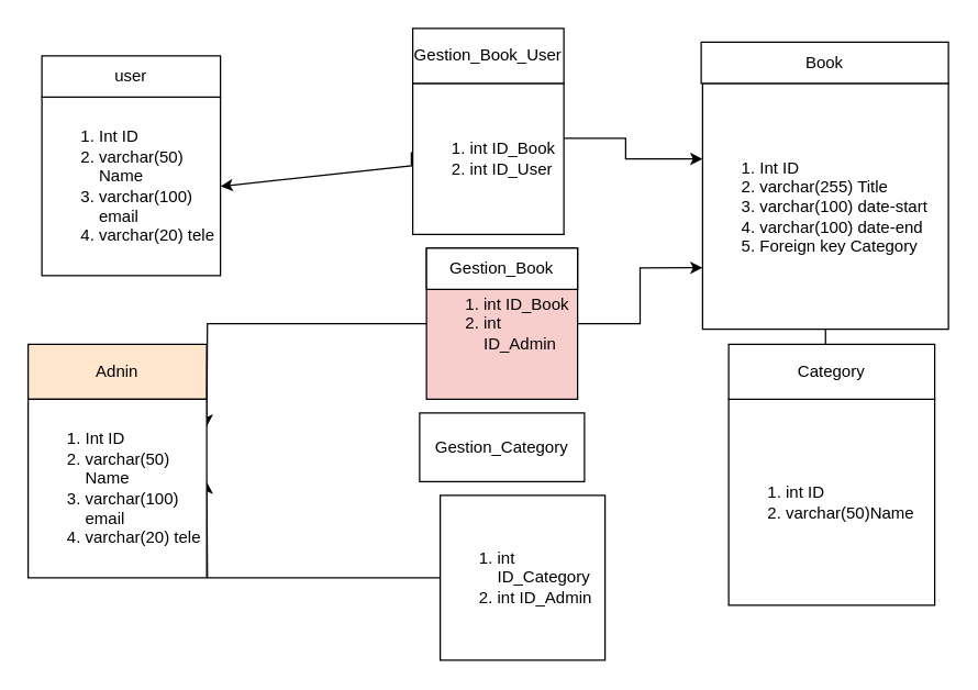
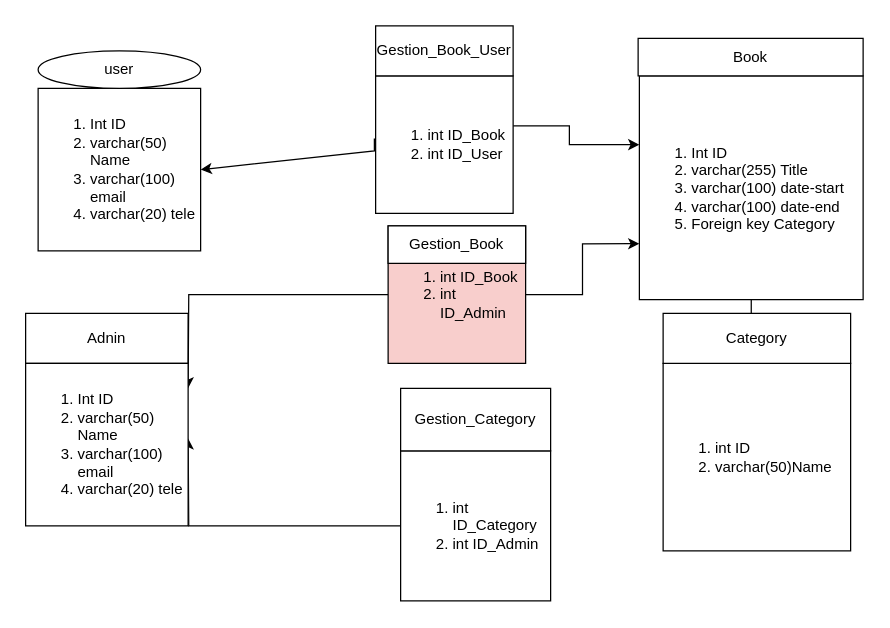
  <mxCell id="0" />
  <mxCell id="1" parent="0" />
  <mxCell id="2" value="&lt;ol&gt;&lt;li&gt;Int ID&lt;/li&gt;&lt;li&gt;varchar(50) Name&lt;/li&gt;&lt;li&gt;varchar(100) email&lt;/li&gt;&lt;li&gt;varchar(20) tele&lt;/li&gt;&lt;/ol&gt;" style="whiteSpace=wrap;html=1;aspect=fixed;align=left;" vertex="1" parent="1"><mxGeometry x="30" y="70" width="130" height="130" as="geometry" /></mxCell>
- <mxCell id="3" value="user" style="rounded=0;whiteSpace=wrap;html=1;" vertex="1" parent="1"><mxGeometry x="30" y="40" width="130" height="30" as="geometry" /></mxCell>
+ <mxCell id="3" value="user" style="ellipse;whiteSpace=wrap;html=1;" vertex="1" parent="1"><mxGeometry x="30" y="40" width="130" height="30" as="geometry" /></mxCell>
  <mxCell id="4" value="" style="edgeStyle=orthogonalEdgeStyle;rounded=0;orthogonalLoop=1;jettySize=auto;html=1;" edge="1" parent="1" source="5" target="9"><mxGeometry relative="1" as="geometry" /></mxCell>
  <mxCell id="5" value="&lt;ol&gt;&lt;li&gt;Int ID&lt;/li&gt;&lt;li&gt;varchar(255) Title&lt;/li&gt;&lt;li&gt;varchar(100) date-start&lt;/li&gt;&lt;li&gt;varchar(100) date-end&lt;/li&gt;&lt;li&gt;Foreign key Category&lt;/li&gt;&lt;/ol&gt;" style="whiteSpace=wrap;html=1;aspect=fixed;align=left;" vertex="1" parent="1"><mxGeometry x="511" y="60" width="179" height="179" as="geometry" /></mxCell>
  <mxCell id="6" value="Book" style="rounded=0;whiteSpace=wrap;html=1;" vertex="1" parent="1"><mxGeometry x="510" y="30" width="180" height="30" as="geometry" /></mxCell>
- <mxCell id="7" value="Adnin" style="rounded=0;whiteSpace=wrap;html=1;fillColor=#ffe6cc;" vertex="1" parent="1"><mxGeometry x="20" y="250" width="130" height="40" as="geometry" /></mxCell>
+ <mxCell id="7" value="Adnin" style="rounded=0;whiteSpace=wrap;html=1;" vertex="1" parent="1"><mxGeometry x="20" y="250" width="130" height="40" as="geometry" /></mxCell>
  <mxCell id="8" value="&lt;ol&gt;&lt;li&gt;int ID&lt;/li&gt;&lt;li&gt;varchar(50)Name&lt;/li&gt;&lt;/ol&gt;" style="whiteSpace=wrap;html=1;aspect=fixed;align=left;" vertex="1" parent="1"><mxGeometry x="530" y="290" width="150" height="150" as="geometry" /></mxCell>
  <mxCell id="9" value="Category" style="rounded=0;whiteSpace=wrap;html=1;" vertex="1" parent="1"><mxGeometry x="530" y="250" width="150" height="40" as="geometry" /></mxCell>
  <mxCell id="10" value="" style="rounded=0;orthogonalLoop=1;jettySize=auto;html=1;entryX=1;entryY=0.5;entryDx=0;entryDy=0;" edge="1" parent="1" target="2"><mxGeometry relative="1" as="geometry"><mxPoint x="299" y="110" as="sourcePoint" /><mxPoint x="210" y="110" as="targetPoint" /><Array as="points"><mxPoint x="299" y="120" /></Array></mxGeometry></mxCell>
  <mxCell id="11" value="" style="edgeStyle=orthogonalEdgeStyle;rounded=0;orthogonalLoop=1;jettySize=auto;html=1;" edge="1" parent="1" source="12" target="5"><mxGeometry relative="1" as="geometry"><Array as="points"><mxPoint x="455" y="100" /><mxPoint x="455" y="115" /></Array></mxGeometry></mxCell>
  <mxCell id="12" value="&lt;ol&gt;&lt;li&gt;int ID_Book&lt;/li&gt;&lt;li&gt;int ID_User&lt;/li&gt;&lt;/ol&gt;" style="whiteSpace=wrap;html=1;aspect=fixed;align=left;" vertex="1" parent="1"><mxGeometry x="300" y="60" width="110" height="110" as="geometry" /></mxCell>
  <mxCell id="13" value="Gestion_Book_User" style="rounded=0;whiteSpace=wrap;html=1;" vertex="1" parent="1"><mxGeometry x="300" y="20" width="110" height="40" as="geometry" /></mxCell>
  <mxCell id="14" value="" style="edgeStyle=orthogonalEdgeStyle;rounded=0;orthogonalLoop=1;jettySize=auto;html=1;entryX=1;entryY=0.25;entryDx=0;entryDy=0;" edge="1" parent="1" source="16"><mxGeometry relative="1" as="geometry"><mxPoint x="150" y="310" as="targetPoint" /></mxGeometry></mxCell>
  <mxCell id="15" value="" style="edgeStyle=orthogonalEdgeStyle;rounded=0;orthogonalLoop=1;jettySize=auto;html=1;entryX=0;entryY=0.75;entryDx=0;entryDy=0;" edge="1" parent="1" source="16" target="5"><mxGeometry relative="1" as="geometry"><mxPoint x="500" y="230" as="targetPoint" /></mxGeometry></mxCell>
  <mxCell id="16" value="&lt;ol&gt;&lt;li&gt;int ID_Book&lt;/li&gt;&lt;li&gt;int ID_Admin&lt;/li&gt;&lt;/ol&gt;" style="whiteSpace=wrap;html=1;aspect=fixed;align=left;fillColor=#f8cecc;" vertex="1" parent="1"><mxGeometry x="310" y="180" width="110" height="110" as="geometry" /></mxCell>
  <mxCell id="17" value="Gestion_Book" style="rounded=0;whiteSpace=wrap;html=1;" vertex="1" parent="1"><mxGeometry x="310" y="180" width="110" height="30" as="geometry" /></mxCell>
  <mxCell id="18" value="" style="edgeStyle=orthogonalEdgeStyle;rounded=0;orthogonalLoop=1;jettySize=auto;html=1;entryX=1;entryY=0.75;entryDx=0;entryDy=0;" edge="1" parent="1" source="19"><mxGeometry relative="1" as="geometry"><mxPoint x="150" y="350" as="targetPoint" /></mxGeometry></mxCell>
  <mxCell id="19" value="&lt;ol&gt;&lt;li&gt;int ID_Category&lt;/li&gt;&lt;li&gt;int ID_Admin&lt;/li&gt;&lt;/ol&gt;" style="whiteSpace=wrap;html=1;aspect=fixed;align=left;" vertex="1" parent="1"><mxGeometry x="320" y="360" width="120" height="120" as="geometry" /></mxCell>
- <mxCell id="20" value="Gestion_Category" style="rounded=0;whiteSpace=wrap;html=1;" vertex="1" parent="1"><mxGeometry x="305" y="300" width="120" height="50" as="geometry" /></mxCell>
+ <mxCell id="20" value="Gestion_Category" style="rounded=0;whiteSpace=wrap;html=1;" vertex="1" parent="1"><mxGeometry x="320" y="310" width="120" height="50" as="geometry" /></mxCell>
  <mxCell id="21" value="&lt;ol&gt;&lt;li&gt;Int ID&lt;/li&gt;&lt;li&gt;varchar(50) Name&lt;/li&gt;&lt;li&gt;varchar(100) email&lt;/li&gt;&lt;li&gt;varchar(20) tele&lt;/li&gt;&lt;/ol&gt;" style="whiteSpace=wrap;html=1;aspect=fixed;align=left;" vertex="1" parent="1"><mxGeometry x="20" y="290" width="130" height="130" as="geometry" /></mxCell>
